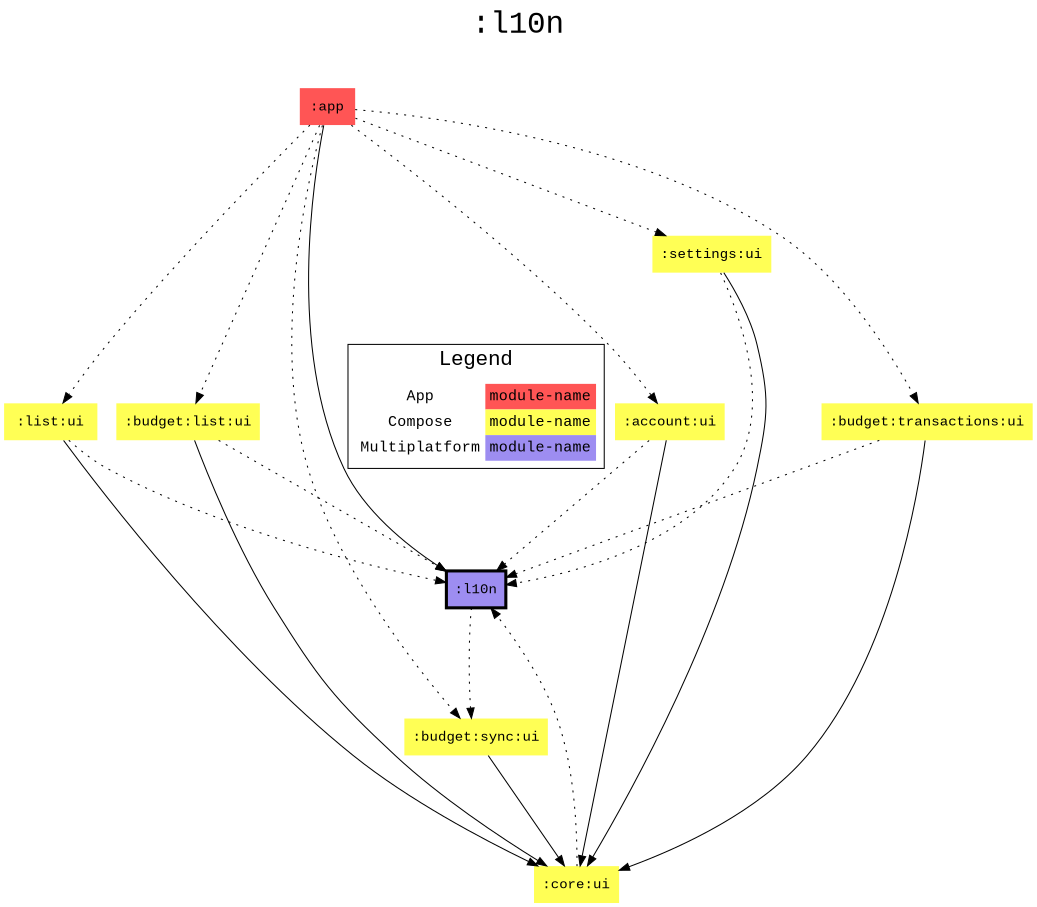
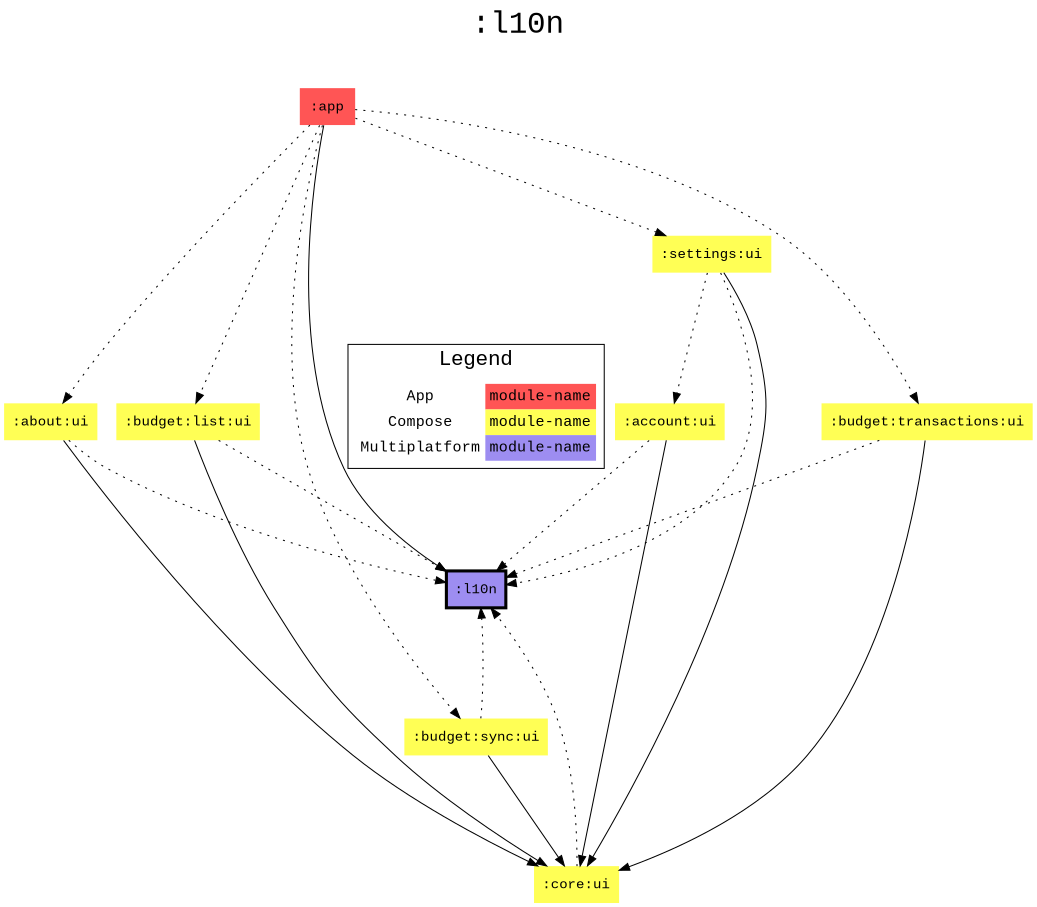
  digraph {
    fontname="Liberation Mono"
    fontsize=30
    label=":l10n"
    labelloc=t
    rankdir=TB
    ranksep=1.5
    node [fillcolor="#FFFF55" fontname="Liberation Mono" shape=none style=filled]
    edge [dir=forward fontname="Liberation Mono" style=dotted]
    ":l10n" [color=black fillcolor="#9D8DF1" penwidth=3 shape=box]
    n2 [fillcolor="#FFFFFF" fontsize=15 label=< <TABLE BORDER="0" CELLBORDER="0" CELLSPACING="0" CELLPADDING="4"> <TR><TD>App</TD><TD BGCOLOR="#FF5555">module-name</TD></TR> <TR><TD>Compose</TD><TD BGCOLOR="#FFFF55">module-name</TD></TR> <TR><TD>Multiplatform</TD><TD BGCOLOR="#9D8DF1">module-name</TD></TR> </TABLE> > margin=0]
-   ":about:ui" [label=":list:ui"]
+   ":about:ui"
    ":core:ui"
    ":account:ui"
    ":app" [fillcolor="#FF5555"]
    ":budget:list:ui"
    ":budget:sync:ui"
    ":budget:transactions:ui"
    ":settings:ui"
    subgraph sub_1 {
      rank=same
      ":l10n"
    }
    subgraph cluster_2 {
      fontsize=20
      label=Legend
      n2
    }
    n2 -> ":l10n" [style=invis]
    ":about:ui" -> ":l10n"
    ":about:ui" -> ":core:ui" [style=""]
    ":core:ui" -> ":l10n"
    ":account:ui" -> ":l10n"
    ":account:ui" -> ":core:ui" [style=""]
    ":app" -> ":l10n" [style=solid]
    ":app" -> ":about:ui"
-   ":app" -> ":account:ui"
+   ":settings:ui" -> ":account:ui"
    ":app" -> ":budget:list:ui"
    ":app" -> ":budget:sync:ui"
    ":app" -> ":budget:transactions:ui"
    ":app" -> ":settings:ui"
    ":budget:list:ui" -> ":l10n"
    ":budget:list:ui" -> ":core:ui" [style=""]
-   ":l10n" -> ":budget:sync:ui"
+   ":budget:sync:ui" -> ":l10n"
    ":budget:sync:ui" -> ":core:ui" [style=""]
    ":budget:transactions:ui" -> ":l10n"
    ":budget:transactions:ui" -> ":core:ui" [style=""]
    ":settings:ui" -> ":l10n"
    ":settings:ui" -> ":core:ui" [style=""]
  }
